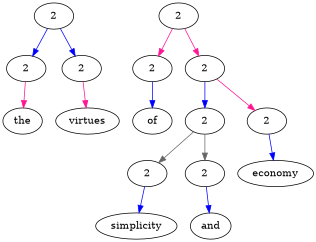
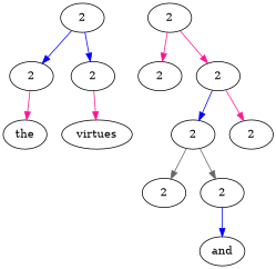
  digraph {
    edge [color=blue]
    n1 [label=2]
    n2 [label=2]
    n3 [label=2]
    n4 [label=2]
    n5 [label=2]
    n6 [label=2]
    n7 [label=the]
    n8 [label=virtues]
-   n9 [label=of]
    n10 [label=2]
    n11 [label=2]
    n12 [label=2]
    n13 [label=2]
-   n14 [label=economy]
-   n15 [label=simplicity]
    n16 [label=and]
    n1 -> n2
    n1 -> n3
    n2 -> n7 [color=deeppink]
    n3 -> n8 [color=deeppink]
    n4 -> n5 [color=deeppink]
    n4 -> n6 [color=deeppink]
-   n5 -> n9
    n6 -> n10
    n6 -> n11 [color=deeppink]
    n10 -> n12 [color=gray40]
    n10 -> n13 [color=gray40]
-   n11 -> n14
-   n12 -> n15
    n13 -> n16
  }
